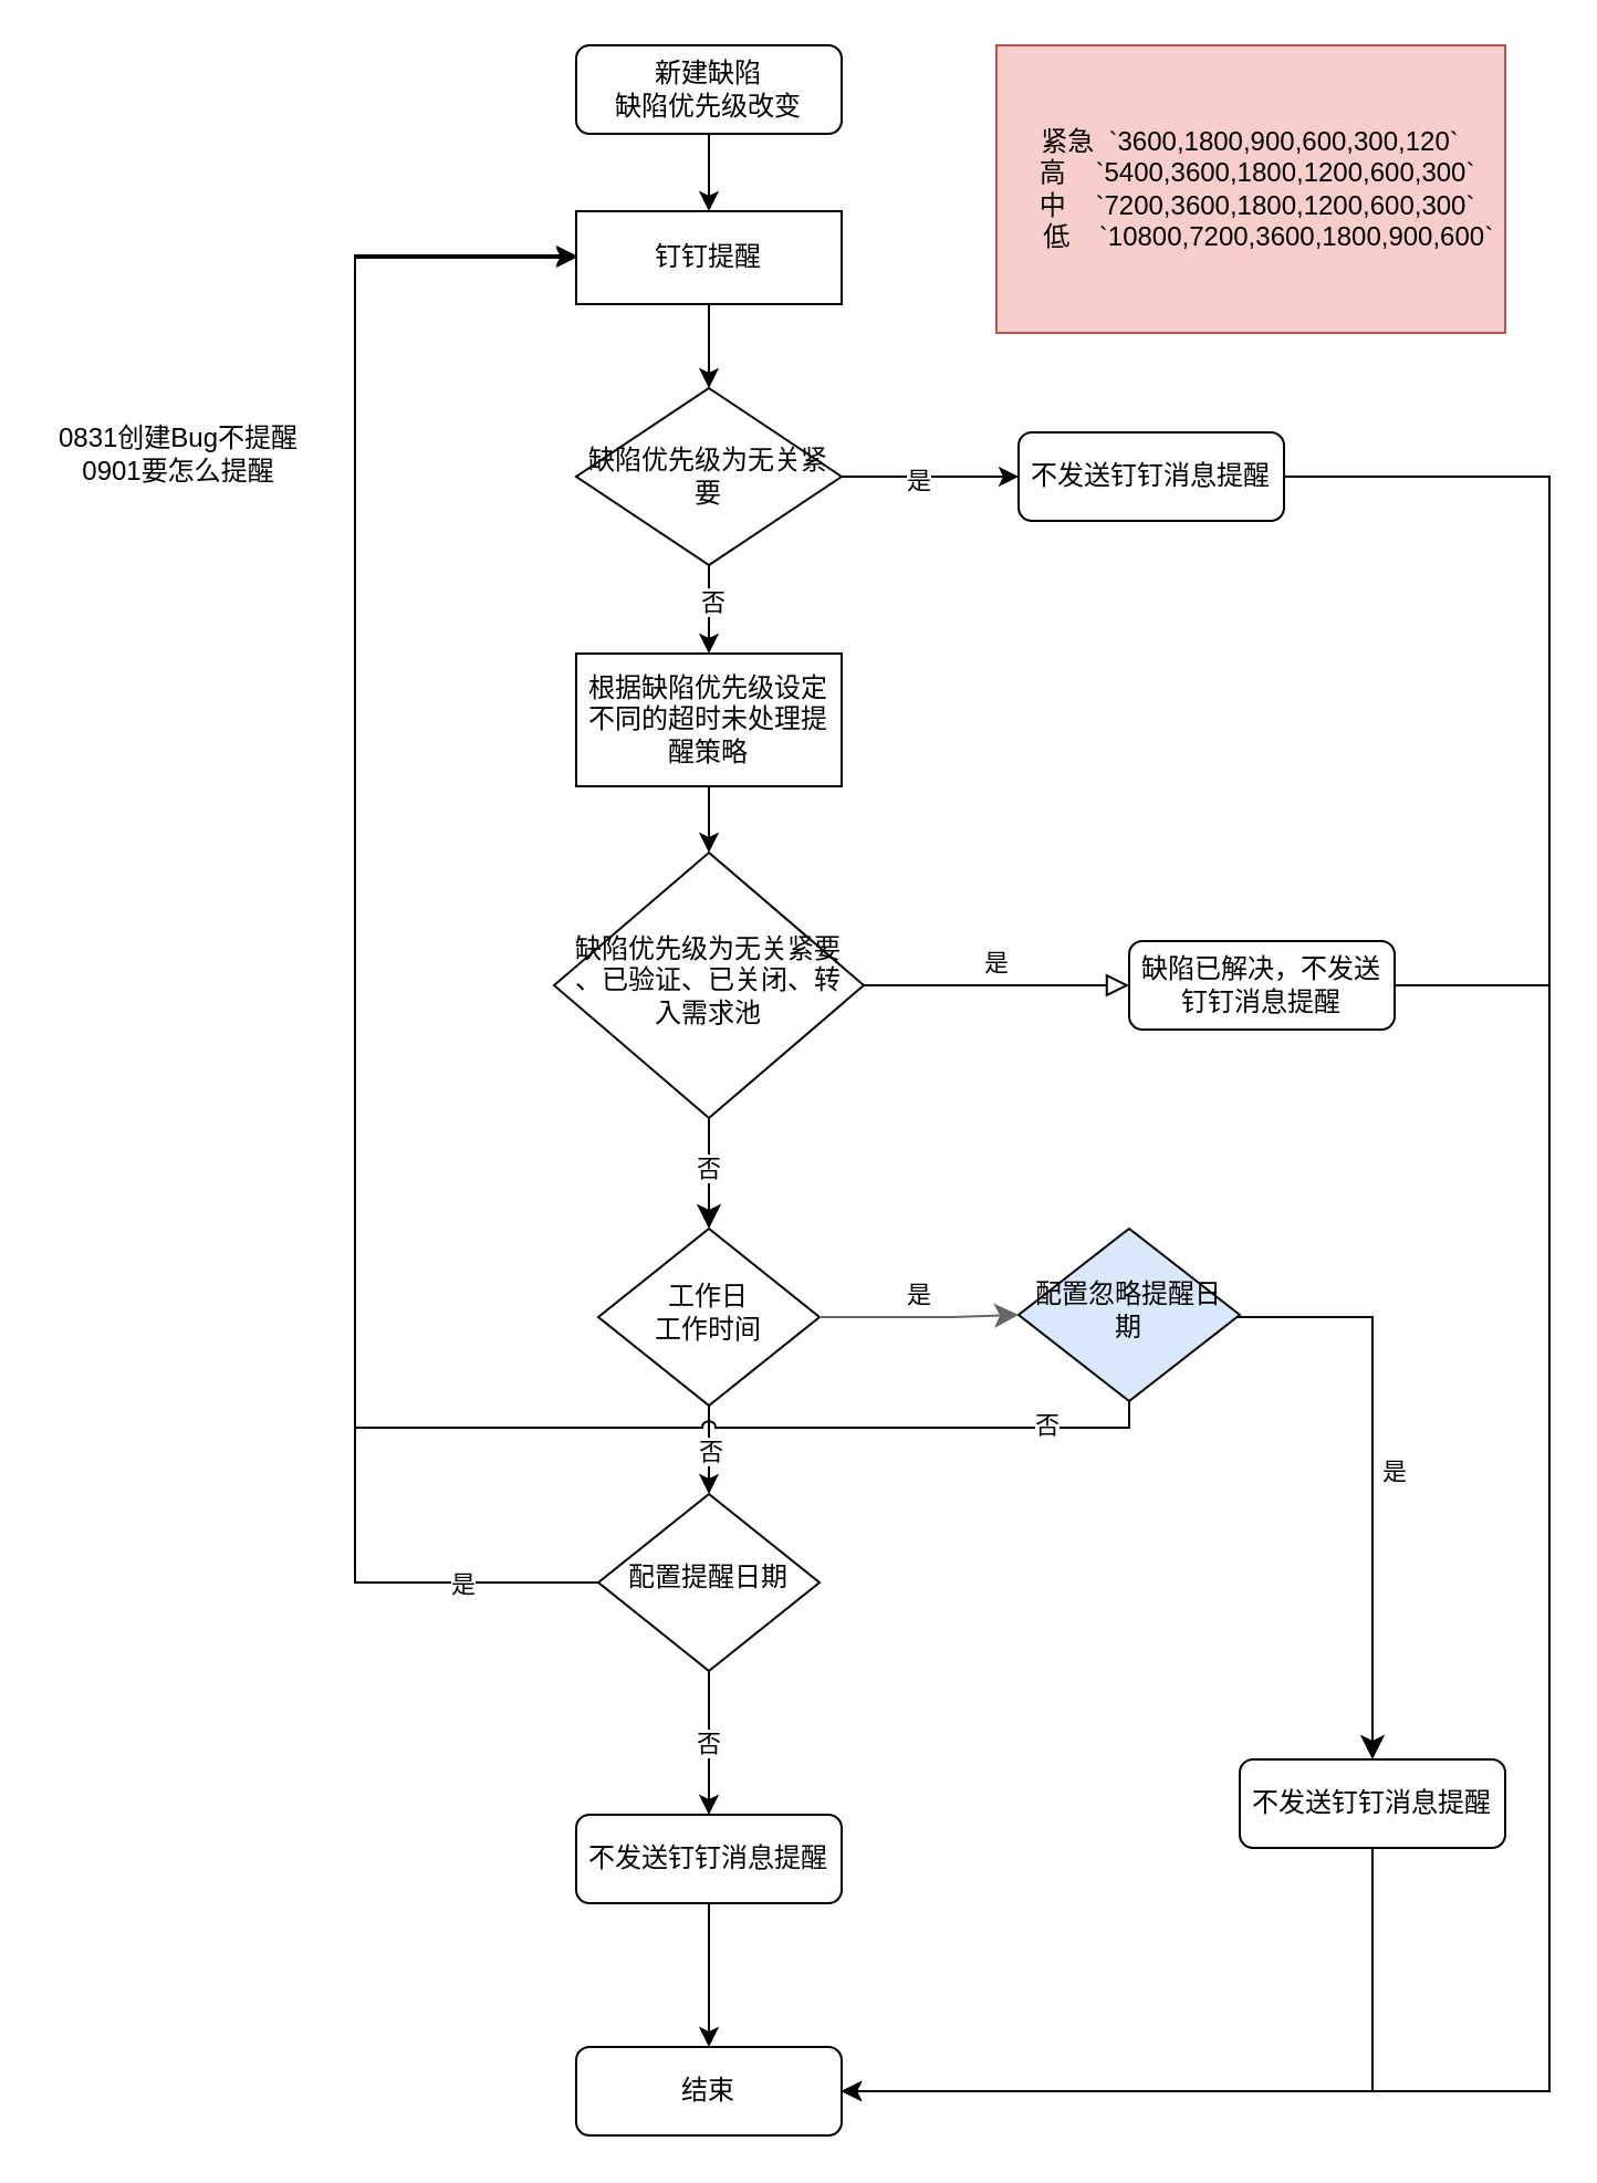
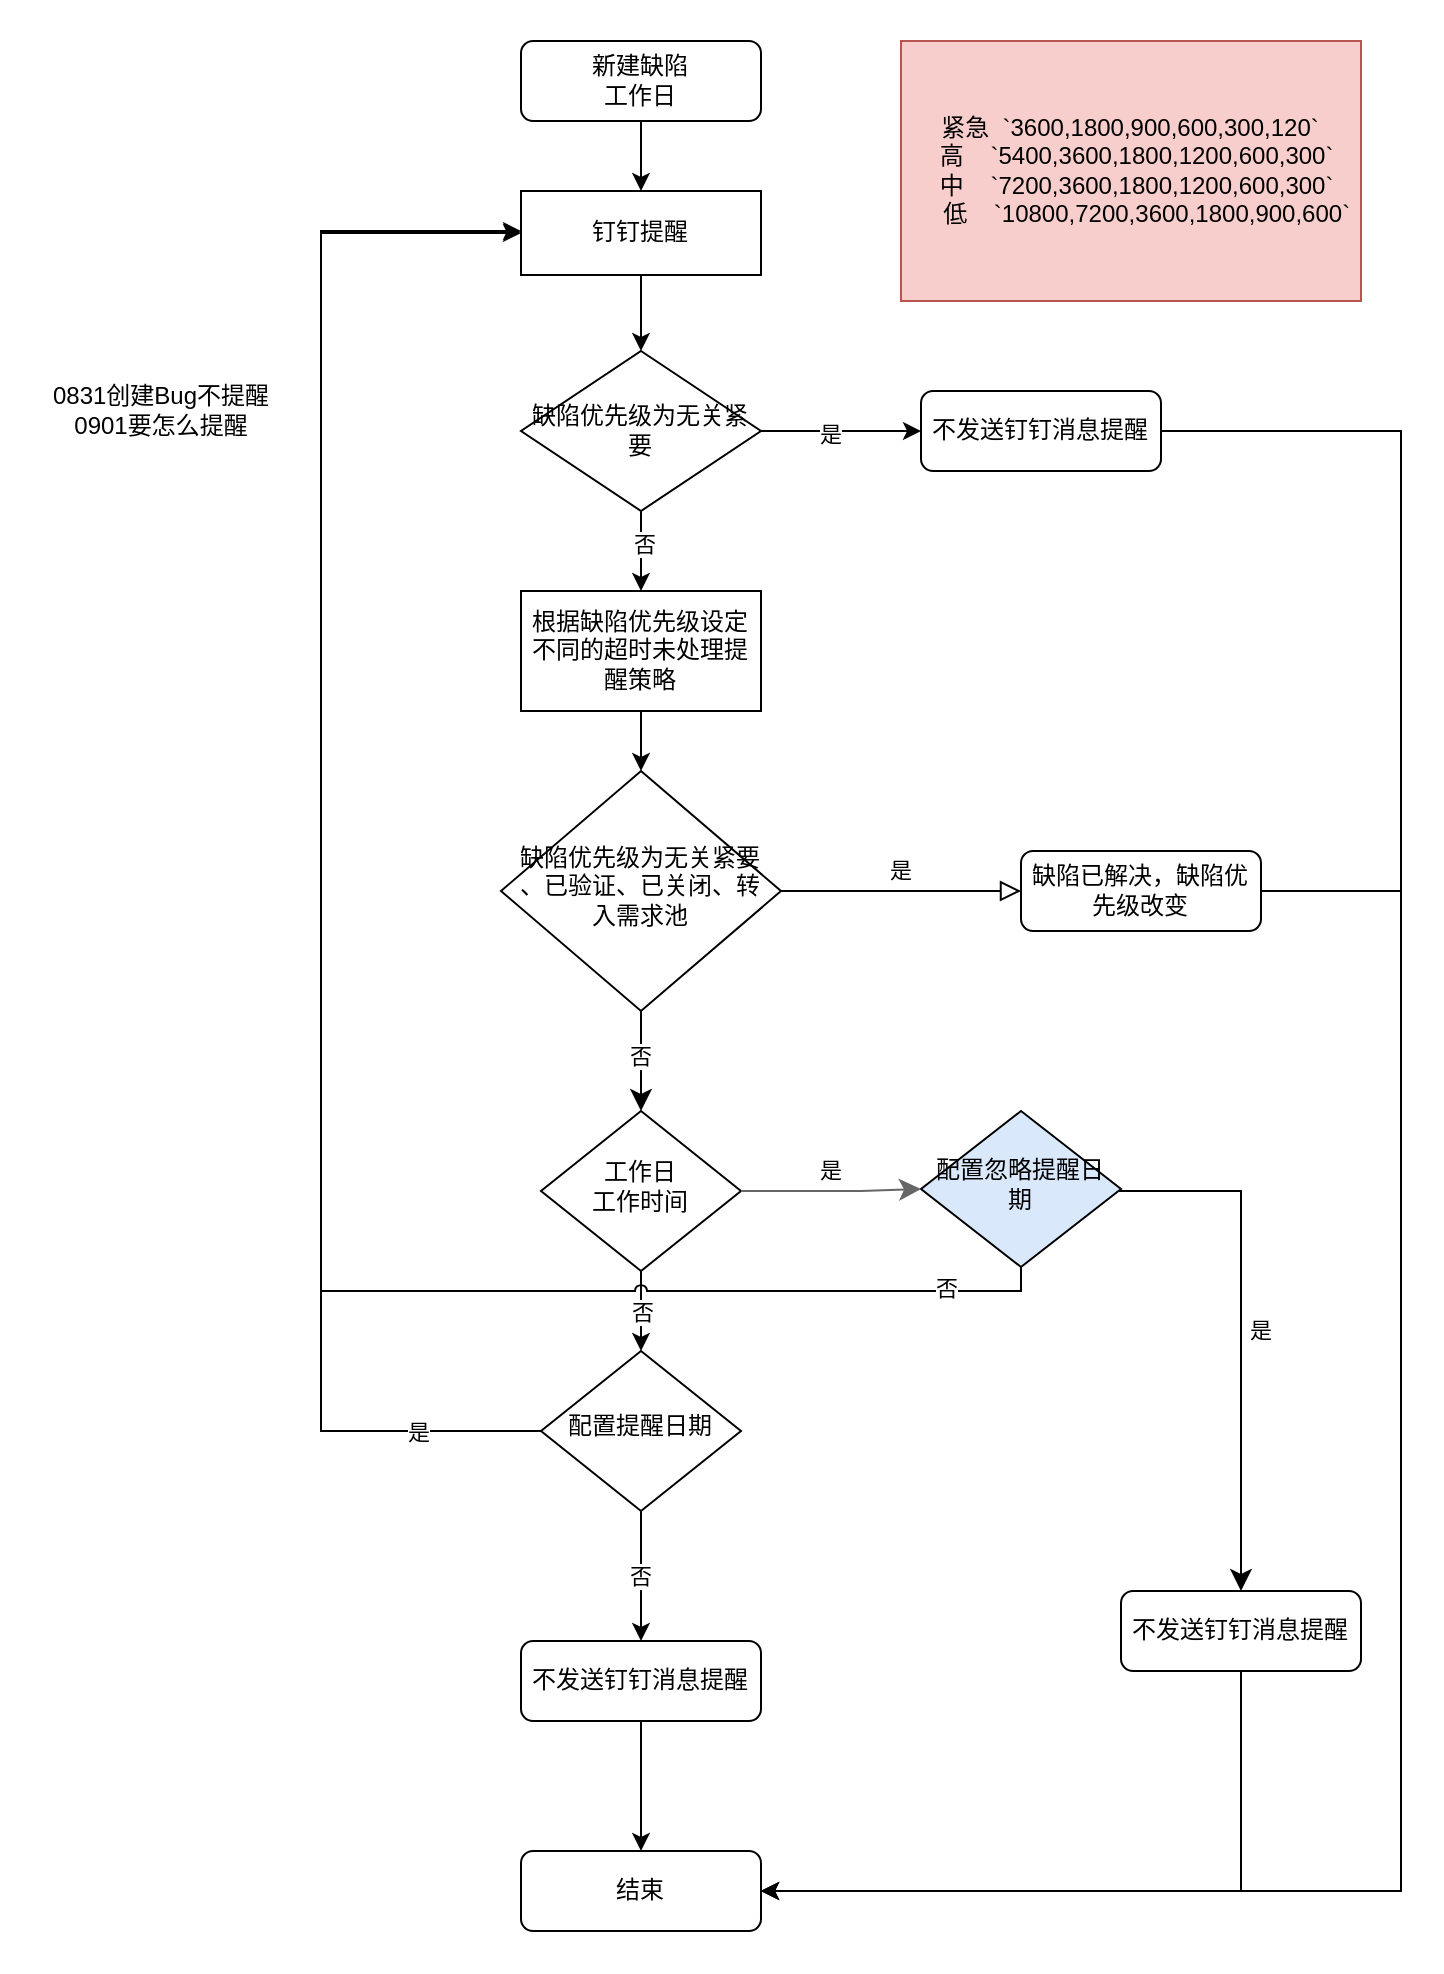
  <mxCell id="0" />
  <mxCell id="1" parent="0" />
  <mxCell id="2" style="edgeStyle=orthogonalEdgeStyle;rounded=0;jumpStyle=arc;orthogonalLoop=1;jettySize=auto;html=1;exitX=0.5;exitY=1;exitDx=0;exitDy=0;entryX=0.5;entryY=0;entryDx=0;entryDy=0;startArrow=none;startFill=0;endArrow=classic;endFill=1;" parent="1" source="3" target="16" edge="1"><mxGeometry relative="1" as="geometry" /></mxCell>
- <mxCell id="3" value="新建缺陷&lt;br&gt;缺陷优先级改变" style="rounded=1;whiteSpace=wrap;html=1;fontSize=12;glass=0;strokeWidth=1;shadow=0;" parent="1" vertex="1"><mxGeometry x="260" y="20" width="120" height="40" as="geometry" /></mxCell>
+ <mxCell id="3" value="新建缺陷&lt;br&gt;工作日" style="rounded=1;whiteSpace=wrap;html=1;fontSize=12;glass=0;strokeWidth=1;shadow=0;" parent="1" vertex="1"><mxGeometry x="260" y="20" width="120" height="40" as="geometry" /></mxCell>
  <mxCell id="4" value="" style="rounded=0;html=1;jettySize=auto;orthogonalLoop=1;fontSize=11;endArrow=classic;endFill=1;endSize=8;strokeWidth=1;shadow=0;labelBackgroundColor=none;edgeStyle=orthogonalEdgeStyle;" parent="1" source="7" target="13" edge="1"><mxGeometry y="20" relative="1" as="geometry"><mxPoint as="offset" /></mxGeometry></mxCell>
  <mxCell id="5" value="否" style="edgeLabel;html=1;align=center;verticalAlign=middle;resizable=0;points=[];" parent="4" vertex="1" connectable="0"><mxGeometry x="-0.12" y="-1" relative="1" as="geometry"><mxPoint as="offset" /></mxGeometry></mxCell>
  <mxCell id="6" value="是" style="edgeStyle=orthogonalEdgeStyle;rounded=0;html=1;jettySize=auto;orthogonalLoop=1;fontSize=11;endArrow=block;endFill=0;endSize=8;strokeWidth=1;shadow=0;labelBackgroundColor=none;" parent="1" source="7" target="9" edge="1"><mxGeometry y="10" relative="1" as="geometry"><mxPoint as="offset" /></mxGeometry></mxCell>
  <mxCell id="7" value="缺陷优先级为无关紧要 、已验证、已关闭、转入需求池" style="rhombus;whiteSpace=wrap;html=1;shadow=0;fontFamily=Helvetica;fontSize=12;align=center;strokeWidth=1;spacing=6;spacingTop=-4;" parent="1" vertex="1"><mxGeometry x="250" y="385" width="140" height="120" as="geometry" /></mxCell>
  <mxCell id="8" style="edgeStyle=orthogonalEdgeStyle;rounded=0;orthogonalLoop=1;jettySize=auto;html=1;startArrow=none;startFill=0;endArrow=classic;endFill=1;" parent="1" source="9" edge="1"><mxGeometry relative="1" as="geometry"><mxPoint x="380" y="945" as="targetPoint" /><Array as="points"><mxPoint x="700" y="445" /><mxPoint x="700" y="945" /></Array></mxGeometry></mxCell>
- <mxCell id="9" value="缺陷已解决，不发送钉钉消息提醒" style="rounded=1;whiteSpace=wrap;html=1;fontSize=12;glass=0;strokeWidth=1;shadow=0;" parent="1" vertex="1"><mxGeometry x="510" y="425" width="120" height="40" as="geometry" /></mxCell>
+ <mxCell id="9" value="缺陷已解决，缺陷优先级改变" style="rounded=1;whiteSpace=wrap;html=1;fontSize=12;glass=0;strokeWidth=1;shadow=0;" parent="1" vertex="1"><mxGeometry x="510" y="425" width="120" height="40" as="geometry" /></mxCell>
  <mxCell id="10" value="是" style="edgeStyle=orthogonalEdgeStyle;rounded=0;html=1;jettySize=auto;orthogonalLoop=1;fontSize=11;endArrow=classic;endFill=1;endSize=8;strokeWidth=1;shadow=0;labelBackgroundColor=none;fillColor=#f5f5f5;startArrow=none;entryX=0.5;entryY=0;entryDx=0;entryDy=0;" parent="1" source="19" target="37" edge="1"><mxGeometry y="10" relative="1" as="geometry"><mxPoint as="offset" /><mxPoint x="440" y="595" as="sourcePoint" /><mxPoint x="620" y="805" as="targetPoint" /><Array as="points"><mxPoint x="620" y="595" /></Array></mxGeometry></mxCell>
  <mxCell id="11" value="" style="edgeStyle=orthogonalEdgeStyle;rounded=0;orthogonalLoop=1;jettySize=auto;html=1;startArrow=none;startFill=0;" parent="1" source="13" target="24" edge="1"><mxGeometry relative="1" as="geometry" /></mxCell>
  <mxCell id="12" value="否" style="edgeLabel;html=1;align=center;verticalAlign=middle;resizable=0;points=[];" parent="11" vertex="1" connectable="0"><mxGeometry x="-0.225" y="-2" relative="1" as="geometry"><mxPoint x="2" y="4" as="offset" /></mxGeometry></mxCell>
  <mxCell id="13" value="工作日&lt;br&gt;工作时间" style="rhombus;whiteSpace=wrap;html=1;shadow=0;fontFamily=Helvetica;fontSize=12;align=center;strokeWidth=1;spacing=6;spacingTop=-4;" parent="1" vertex="1"><mxGeometry x="270" y="555" width="100" height="80" as="geometry" /></mxCell>
  <mxCell id="14" value="结束" style="rounded=1;whiteSpace=wrap;html=1;fontSize=12;glass=0;strokeWidth=1;shadow=0;" parent="1" vertex="1"><mxGeometry x="260" y="925" width="120" height="40" as="geometry" /></mxCell>
  <mxCell id="15" value="" style="edgeStyle=orthogonalEdgeStyle;rounded=0;orthogonalLoop=1;jettySize=auto;html=1;startArrow=none;startFill=0;" parent="1" source="16" target="31" edge="1"><mxGeometry relative="1" as="geometry" /></mxCell>
  <mxCell id="16" value="钉钉提醒" style="rounded=0;whiteSpace=wrap;html=1;" parent="1" vertex="1"><mxGeometry x="260" y="95" width="120" height="42" as="geometry" /></mxCell>
  <mxCell id="17" style="edgeStyle=orthogonalEdgeStyle;rounded=0;orthogonalLoop=1;jettySize=auto;html=1;startArrow=none;startFill=0;endArrow=classic;endFill=1;jumpStyle=arc;" parent="1" source="19" edge="1"><mxGeometry relative="1" as="geometry"><mxPoint x="260" y="115" as="targetPoint" /><Array as="points"><mxPoint x="510" y="645" /><mxPoint x="160" y="645" /><mxPoint x="160" y="115" /></Array></mxGeometry></mxCell>
  <mxCell id="18" value="否" style="edgeLabel;html=1;align=center;verticalAlign=middle;resizable=0;points=[];" parent="17" vertex="1" connectable="0"><mxGeometry x="-0.899" y="-2" relative="1" as="geometry"><mxPoint as="offset" /></mxGeometry></mxCell>
  <mxCell id="19" value="配置忽略提醒日期" style="rhombus;whiteSpace=wrap;html=1;shadow=0;fontFamily=Helvetica;fontSize=12;align=center;strokeWidth=1;spacing=6;spacingTop=-4;fillColor=#dae8fc;" parent="1" vertex="1"><mxGeometry x="460" y="555" width="100" height="78" as="geometry" /></mxCell>
  <mxCell id="20" value="是" style="edgeStyle=orthogonalEdgeStyle;rounded=0;html=1;jettySize=auto;orthogonalLoop=1;fontSize=11;endArrow=classic;endFill=1;endSize=8;strokeWidth=1;shadow=0;labelBackgroundColor=none;fillColor=#f5f5f5;strokeColor=#666666;startArrow=none;exitX=1;exitY=0.5;exitDx=0;exitDy=0;entryX=0;entryY=0.5;entryDx=0;entryDy=0;" parent="1" source="13" target="19" edge="1"><mxGeometry y="10" relative="1" as="geometry"><mxPoint as="offset" /><mxPoint x="570" y="605" as="sourcePoint" /><mxPoint x="650" y="605" as="targetPoint" /><Array as="points"><mxPoint x="430" y="595" /><mxPoint x="430" y="595" /></Array></mxGeometry></mxCell>
  <mxCell id="21" value="否" style="edgeStyle=orthogonalEdgeStyle;rounded=0;orthogonalLoop=1;jettySize=auto;html=1;startArrow=none;startFill=0;entryX=0.5;entryY=0;entryDx=0;entryDy=0;" parent="1" source="24" target="39" edge="1"><mxGeometry relative="1" as="geometry"><mxPoint x="320" y="795" as="targetPoint" /></mxGeometry></mxCell>
  <mxCell id="22" style="edgeStyle=orthogonalEdgeStyle;rounded=0;orthogonalLoop=1;jettySize=auto;html=1;entryX=0;entryY=0.5;entryDx=0;entryDy=0;startArrow=none;startFill=0;endArrow=classic;endFill=1;" parent="1" source="24" target="16" edge="1"><mxGeometry relative="1" as="geometry"><Array as="points"><mxPoint x="160" y="715" /><mxPoint x="160" y="116" /></Array></mxGeometry></mxCell>
  <mxCell id="23" value="是" style="edgeLabel;html=1;align=center;verticalAlign=middle;resizable=0;points=[];" vertex="1" connectable="0" parent="22"><mxGeometry x="-0.847" relative="1" as="geometry"><mxPoint as="offset" /></mxGeometry></mxCell>
  <mxCell id="24" value="配置提醒日期" style="rhombus;whiteSpace=wrap;html=1;shadow=0;fontFamily=Helvetica;fontSize=12;align=center;strokeWidth=1;spacing=6;spacingTop=-4;" parent="1" vertex="1"><mxGeometry x="270" y="675" width="100" height="80" as="geometry" /></mxCell>
  <mxCell id="25" value="0831创建Bug不提醒&lt;br&gt;0901要怎么提醒" style="text;html=1;align=center;verticalAlign=middle;resizable=0;points=[];autosize=1;strokeColor=none;" parent="1" vertex="1"><mxGeometry x="20" y="190" width="120" height="30" as="geometry" /></mxCell>
  <mxCell id="26" value="&lt;div&gt;紧急&amp;nbsp; `3600,1800,900,600,300,120`&lt;/div&gt;&lt;div&gt;&amp;nbsp; 高&amp;nbsp; &amp;nbsp; `5400,3600,1800,1200,600,300`&lt;/div&gt;&lt;div&gt;&amp;nbsp; 中&amp;nbsp; &amp;nbsp; `7200,3600,1800,1200,600,300`&lt;/div&gt;&lt;div&gt;&amp;nbsp; &amp;nbsp; &amp;nbsp;低&amp;nbsp; &amp;nbsp; `10800,7200,3600,1800,900,600`&lt;/div&gt;" style="text;html=1;strokeColor=#b85450;fillColor=#f8cecc;align=center;verticalAlign=middle;whiteSpace=wrap;rounded=0;" parent="1" vertex="1"><mxGeometry x="450" y="20" width="230" height="130" as="geometry" /></mxCell>
  <mxCell id="27" value="" style="edgeStyle=orthogonalEdgeStyle;rounded=0;orthogonalLoop=1;jettySize=auto;html=1;startArrow=none;startFill=0;" parent="1" source="31" target="35" edge="1"><mxGeometry relative="1" as="geometry" /></mxCell>
  <mxCell id="28" value="否" style="edgeLabel;html=1;align=center;verticalAlign=middle;resizable=0;points=[];" parent="27" vertex="1" connectable="0"><mxGeometry x="-0.511" y="1" relative="1" as="geometry"><mxPoint y="6" as="offset" /></mxGeometry></mxCell>
  <mxCell id="29" value="" style="edgeStyle=orthogonalEdgeStyle;rounded=0;orthogonalLoop=1;jettySize=auto;html=1;startArrow=none;startFill=0;" parent="1" source="31" target="33" edge="1"><mxGeometry relative="1" as="geometry" /></mxCell>
  <mxCell id="30" value="是" style="edgeLabel;html=1;align=center;verticalAlign=middle;resizable=0;points=[];" parent="29" vertex="1" connectable="0"><mxGeometry x="-0.14" y="-1" relative="1" as="geometry"><mxPoint as="offset" /></mxGeometry></mxCell>
  <mxCell id="31" value="缺陷优先级为无关紧要" style="rhombus;whiteSpace=wrap;html=1;rounded=0;" parent="1" vertex="1"><mxGeometry x="260" y="175" width="120" height="80" as="geometry" /></mxCell>
  <mxCell id="32" style="edgeStyle=orthogonalEdgeStyle;rounded=0;orthogonalLoop=1;jettySize=auto;html=1;entryX=1;entryY=0.5;entryDx=0;entryDy=0;startArrow=none;startFill=0;endArrow=classic;endFill=1;" parent="1" source="33" target="14" edge="1"><mxGeometry relative="1" as="geometry"><Array as="points"><mxPoint x="700" y="215" /><mxPoint x="700" y="945" /></Array></mxGeometry></mxCell>
  <mxCell id="33" value="不发送钉钉消息提醒" style="rounded=1;whiteSpace=wrap;html=1;fontSize=12;glass=0;strokeWidth=1;shadow=0;" parent="1" vertex="1"><mxGeometry x="460" y="195" width="120" height="40" as="geometry" /></mxCell>
  <mxCell id="34" value="" style="edgeStyle=orthogonalEdgeStyle;rounded=0;orthogonalLoop=1;jettySize=auto;html=1;startArrow=none;startFill=0;" parent="1" source="35" target="7" edge="1"><mxGeometry relative="1" as="geometry" /></mxCell>
  <mxCell id="35" value="&lt;span&gt;根据缺陷优先级设定不同的超时未处理提醒策略&lt;/span&gt;" style="whiteSpace=wrap;html=1;" parent="1" vertex="1"><mxGeometry x="260" y="295" width="120" height="60" as="geometry" /></mxCell>
  <mxCell id="36" style="edgeStyle=orthogonalEdgeStyle;rounded=0;orthogonalLoop=1;jettySize=auto;html=1;entryX=1;entryY=0.5;entryDx=0;entryDy=0;startArrow=none;startFill=0;" parent="1" source="37" target="14" edge="1"><mxGeometry relative="1" as="geometry"><Array as="points"><mxPoint x="620" y="945" /></Array></mxGeometry></mxCell>
  <mxCell id="37" value="不发送钉钉消息提醒" style="rounded=1;whiteSpace=wrap;html=1;fontSize=12;glass=0;strokeWidth=1;shadow=0;" parent="1" vertex="1"><mxGeometry x="560" y="795" width="120" height="40" as="geometry" /></mxCell>
  <mxCell id="38" value="" style="edgeStyle=orthogonalEdgeStyle;rounded=0;orthogonalLoop=1;jettySize=auto;html=1;startArrow=none;startFill=0;" parent="1" source="39" target="14" edge="1"><mxGeometry relative="1" as="geometry" /></mxCell>
  <mxCell id="39" value="不发送钉钉消息提醒" style="rounded=1;whiteSpace=wrap;html=1;fontSize=12;glass=0;strokeWidth=1;shadow=0;" parent="1" vertex="1"><mxGeometry x="260" y="820" width="120" height="40" as="geometry" /></mxCell>
